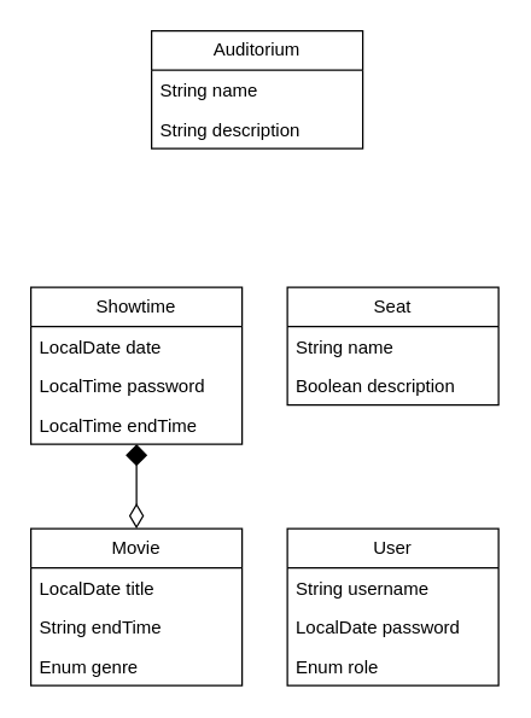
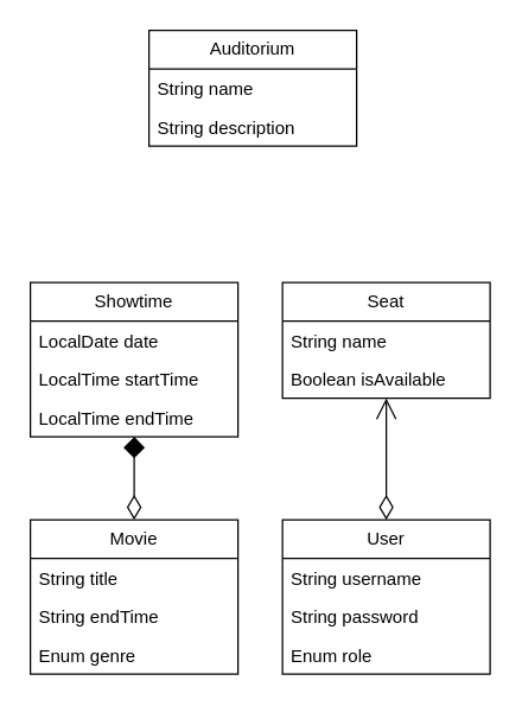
  <mxCell id="0" />
  <mxCell id="1" parent="0" />
  <mxCell id="2" value="User" style="swimlane;fontStyle=0;childLayout=stackLayout;horizontal=1;startSize=26;fillColor=none;horizontalStack=0;resizeParent=1;resizeParentMax=0;resizeLast=0;collapsible=1;marginBottom=0;whiteSpace=wrap;html=1;" vertex="1" parent="1"><mxGeometry x="190" y="350" width="140" height="104" as="geometry" /></mxCell>
  <mxCell id="3" value="String username" style="text;strokeColor=none;fillColor=none;align=left;verticalAlign=top;spacingLeft=4;spacingRight=4;overflow=hidden;rotatable=0;points=[[0,0.5],[1,0.5]];portConstraint=eastwest;whiteSpace=wrap;html=1;" vertex="1" parent="2"><mxGeometry y="26" width="140" height="26" as="geometry" /></mxCell>
- <mxCell id="4" value="LocalDate password" style="text;strokeColor=none;fillColor=none;align=left;verticalAlign=top;spacingLeft=4;spacingRight=4;overflow=hidden;rotatable=0;points=[[0,0.5],[1,0.5]];portConstraint=eastwest;whiteSpace=wrap;html=1;" vertex="1" parent="2"><mxGeometry y="52" width="140" height="26" as="geometry" /></mxCell>
+ <mxCell id="4" value="String password" style="text;strokeColor=none;fillColor=none;align=left;verticalAlign=top;spacingLeft=4;spacingRight=4;overflow=hidden;rotatable=0;points=[[0,0.5],[1,0.5]];portConstraint=eastwest;whiteSpace=wrap;html=1;" vertex="1" parent="2"><mxGeometry y="52" width="140" height="26" as="geometry" /></mxCell>
  <mxCell id="5" value="Enum role" style="text;strokeColor=none;fillColor=none;align=left;verticalAlign=top;spacingLeft=4;spacingRight=4;overflow=hidden;rotatable=0;points=[[0,0.5],[1,0.5]];portConstraint=eastwest;whiteSpace=wrap;html=1;" vertex="1" parent="2"><mxGeometry y="78" width="140" height="26" as="geometry" /></mxCell>
  <mxCell id="6" value="Movie" style="swimlane;fontStyle=0;childLayout=stackLayout;horizontal=1;startSize=26;fillColor=none;horizontalStack=0;resizeParent=1;resizeParentMax=0;resizeLast=0;collapsible=1;marginBottom=0;whiteSpace=wrap;html=1;" vertex="1" parent="1"><mxGeometry x="20" y="350" width="140" height="104" as="geometry" /></mxCell>
- <mxCell id="7" value="LocalDate title" style="text;strokeColor=none;fillColor=none;align=left;verticalAlign=top;spacingLeft=4;spacingRight=4;overflow=hidden;rotatable=0;points=[[0,0.5],[1,0.5]];portConstraint=eastwest;whiteSpace=wrap;html=1;" vertex="1" parent="6"><mxGeometry y="26" width="140" height="26" as="geometry" /></mxCell>
+ <mxCell id="7" value="String title" style="text;strokeColor=none;fillColor=none;align=left;verticalAlign=top;spacingLeft=4;spacingRight=4;overflow=hidden;rotatable=0;points=[[0,0.5],[1,0.5]];portConstraint=eastwest;whiteSpace=wrap;html=1;" vertex="1" parent="6"><mxGeometry y="26" width="140" height="26" as="geometry" /></mxCell>
  <mxCell id="8" value="String endTime" style="text;strokeColor=none;fillColor=none;align=left;verticalAlign=top;spacingLeft=4;spacingRight=4;overflow=hidden;rotatable=0;points=[[0,0.5],[1,0.5]];portConstraint=eastwest;whiteSpace=wrap;html=1;" vertex="1" parent="6"><mxGeometry y="52" width="140" height="26" as="geometry" /></mxCell>
  <mxCell id="9" value="Enum genre" style="text;strokeColor=none;fillColor=none;align=left;verticalAlign=top;spacingLeft=4;spacingRight=4;overflow=hidden;rotatable=0;points=[[0,0.5],[1,0.5]];portConstraint=eastwest;whiteSpace=wrap;html=1;" vertex="1" parent="6"><mxGeometry y="78" width="140" height="26" as="geometry" /></mxCell>
  <mxCell id="10" value="Auditorium" style="swimlane;fontStyle=0;childLayout=stackLayout;horizontal=1;startSize=26;fillColor=none;horizontalStack=0;resizeParent=1;resizeParentMax=0;resizeLast=0;collapsible=1;marginBottom=0;whiteSpace=wrap;html=1;" vertex="1" parent="1"><mxGeometry x="100" y="20" width="140" height="78" as="geometry" /></mxCell>
  <mxCell id="11" value="String name" style="text;strokeColor=none;fillColor=none;align=left;verticalAlign=top;spacingLeft=4;spacingRight=4;overflow=hidden;rotatable=0;points=[[0,0.5],[1,0.5]];portConstraint=eastwest;whiteSpace=wrap;html=1;" vertex="1" parent="10"><mxGeometry y="26" width="140" height="26" as="geometry" /></mxCell>
  <mxCell id="12" value="String description" style="text;strokeColor=none;fillColor=none;align=left;verticalAlign=top;spacingLeft=4;spacingRight=4;overflow=hidden;rotatable=0;points=[[0,0.5],[1,0.5]];portConstraint=eastwest;whiteSpace=wrap;html=1;" vertex="1" parent="10"><mxGeometry y="52" width="140" height="26" as="geometry" /></mxCell>
  <mxCell id="13" value="Seat" style="swimlane;fontStyle=0;childLayout=stackLayout;horizontal=1;startSize=26;fillColor=none;horizontalStack=0;resizeParent=1;resizeParentMax=0;resizeLast=0;collapsible=1;marginBottom=0;whiteSpace=wrap;html=1;" vertex="1" parent="1"><mxGeometry x="190" y="190" width="140" height="78" as="geometry" /></mxCell>
  <mxCell id="14" value="String name" style="text;strokeColor=none;fillColor=none;align=left;verticalAlign=top;spacingLeft=4;spacingRight=4;overflow=hidden;rotatable=0;points=[[0,0.5],[1,0.5]];portConstraint=eastwest;whiteSpace=wrap;html=1;" vertex="1" parent="13"><mxGeometry y="26" width="140" height="26" as="geometry" /></mxCell>
- <mxCell id="15" value="Boolean description" style="text;strokeColor=none;fillColor=none;align=left;verticalAlign=top;spacingLeft=4;spacingRight=4;overflow=hidden;rotatable=0;points=[[0,0.5],[1,0.5]];portConstraint=eastwest;whiteSpace=wrap;html=1;" vertex="1" parent="13"><mxGeometry y="52" width="140" height="26" as="geometry" /></mxCell>
+ <mxCell id="15" value="Boolean isAvailable" style="text;strokeColor=none;fillColor=none;align=left;verticalAlign=top;spacingLeft=4;spacingRight=4;overflow=hidden;rotatable=0;points=[[0,0.5],[1,0.5]];portConstraint=eastwest;whiteSpace=wrap;html=1;" vertex="1" parent="13"><mxGeometry y="52" width="140" height="26" as="geometry" /></mxCell>
+ <mxCell id="16" value="" style="endArrow=open;html=1;endSize=12;startArrow=diamondThin;startSize=14;startFill=0;edgeStyle=orthogonalEdgeStyle;rounded=0;" edge="1" parent="1" source="2" target="13"><mxGeometry relative="1" as="geometry"><mxPoint x="180" y="330" as="sourcePoint" /><mxPoint x="340" y="330" as="targetPoint" /></mxGeometry></mxCell>
  <mxCell id="17" value="Showtime" style="swimlane;fontStyle=0;childLayout=stackLayout;horizontal=1;startSize=26;fillColor=none;horizontalStack=0;resizeParent=1;resizeParentMax=0;resizeLast=0;collapsible=1;marginBottom=0;whiteSpace=wrap;html=1;" vertex="1" parent="1"><mxGeometry x="20" y="190" width="140" height="104" as="geometry" /></mxCell>
  <mxCell id="18" value="LocalDate date" style="text;strokeColor=none;fillColor=none;align=left;verticalAlign=top;spacingLeft=4;spacingRight=4;overflow=hidden;rotatable=0;points=[[0,0.5],[1,0.5]];portConstraint=eastwest;whiteSpace=wrap;html=1;" vertex="1" parent="17"><mxGeometry y="26" width="140" height="26" as="geometry" /></mxCell>
- <mxCell id="19" value="LocalTime password" style="text;strokeColor=none;fillColor=none;align=left;verticalAlign=top;spacingLeft=4;spacingRight=4;overflow=hidden;rotatable=0;points=[[0,0.5],[1,0.5]];portConstraint=eastwest;whiteSpace=wrap;html=1;" vertex="1" parent="17"><mxGeometry y="52" width="140" height="26" as="geometry" /></mxCell>
+ <mxCell id="19" value="LocalTime startTime" style="text;strokeColor=none;fillColor=none;align=left;verticalAlign=top;spacingLeft=4;spacingRight=4;overflow=hidden;rotatable=0;points=[[0,0.5],[1,0.5]];portConstraint=eastwest;whiteSpace=wrap;html=1;" vertex="1" parent="17"><mxGeometry y="52" width="140" height="26" as="geometry" /></mxCell>
  <mxCell id="20" value="LocalTime endTime" style="text;strokeColor=none;fillColor=none;align=left;verticalAlign=top;spacingLeft=4;spacingRight=4;overflow=hidden;rotatable=0;points=[[0,0.5],[1,0.5]];portConstraint=eastwest;whiteSpace=wrap;html=1;" vertex="1" parent="17"><mxGeometry y="78" width="140" height="26" as="geometry" /></mxCell>
  <mxCell id="21" value="" style="endArrow=diamond;html=1;endSize=12;startArrow=diamondThin;startSize=14;startFill=0;edgeStyle=orthogonalEdgeStyle;rounded=0;" edge="1" parent="1" source="6" target="17"><mxGeometry relative="1" as="geometry"><mxPoint x="40" y="320" as="sourcePoint" /><mxPoint x="200" y="320" as="targetPoint" /></mxGeometry></mxCell>
